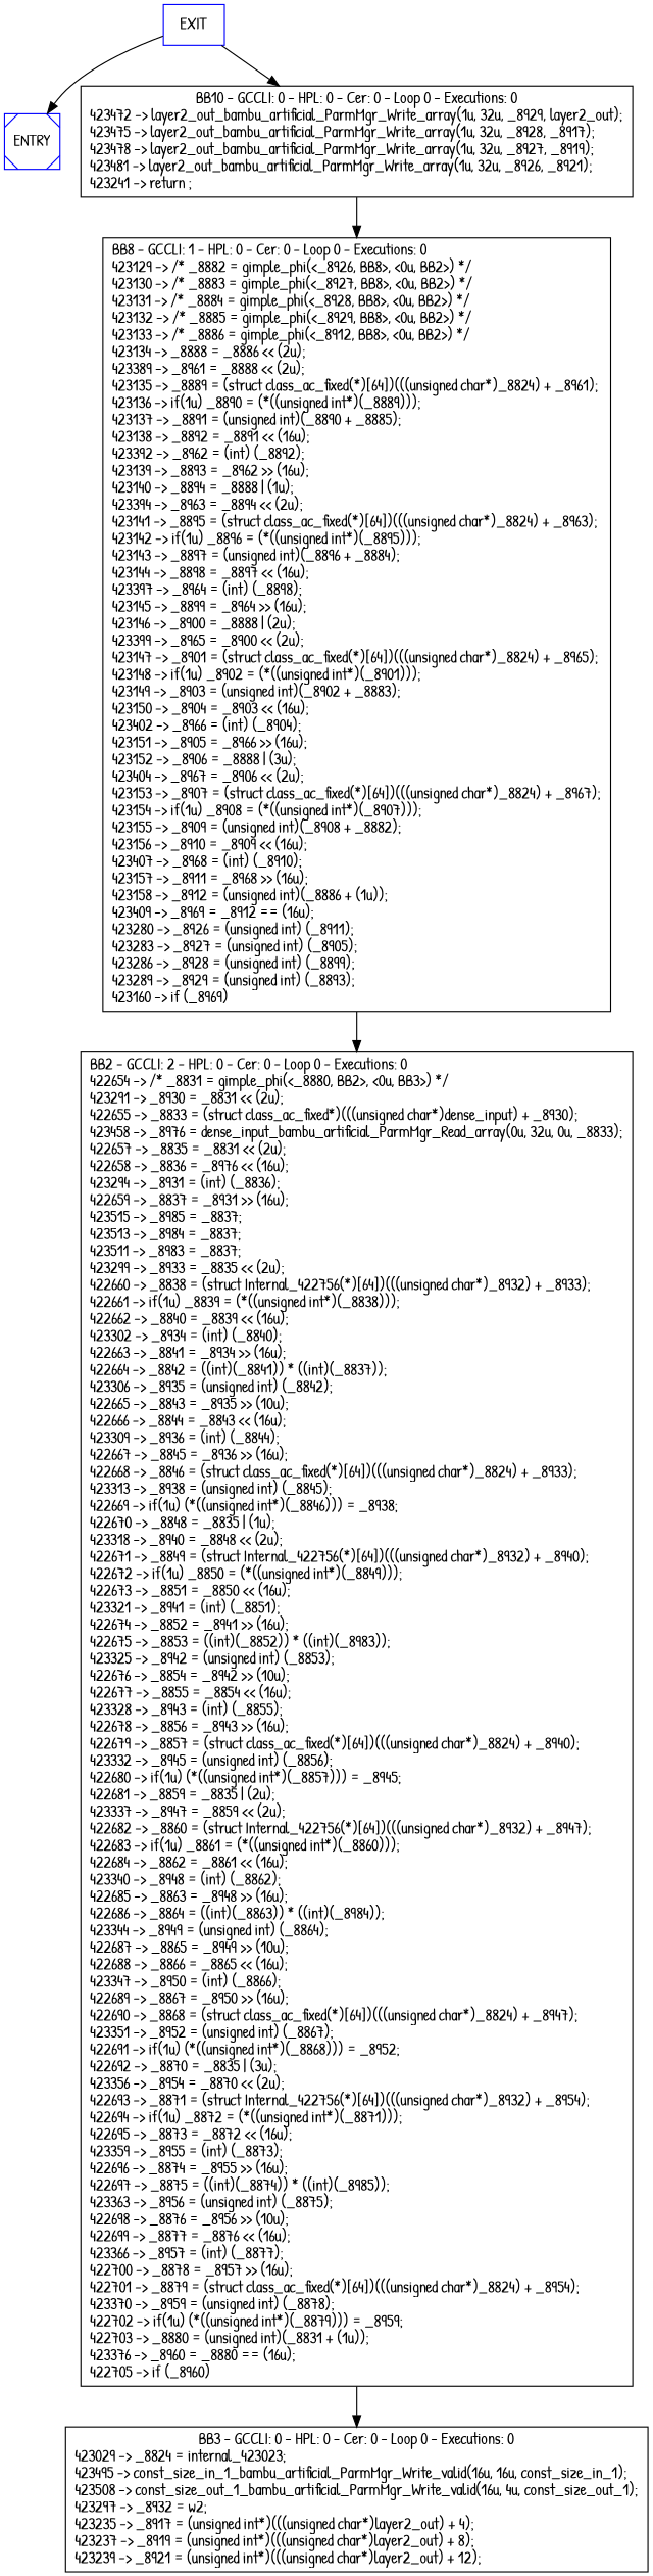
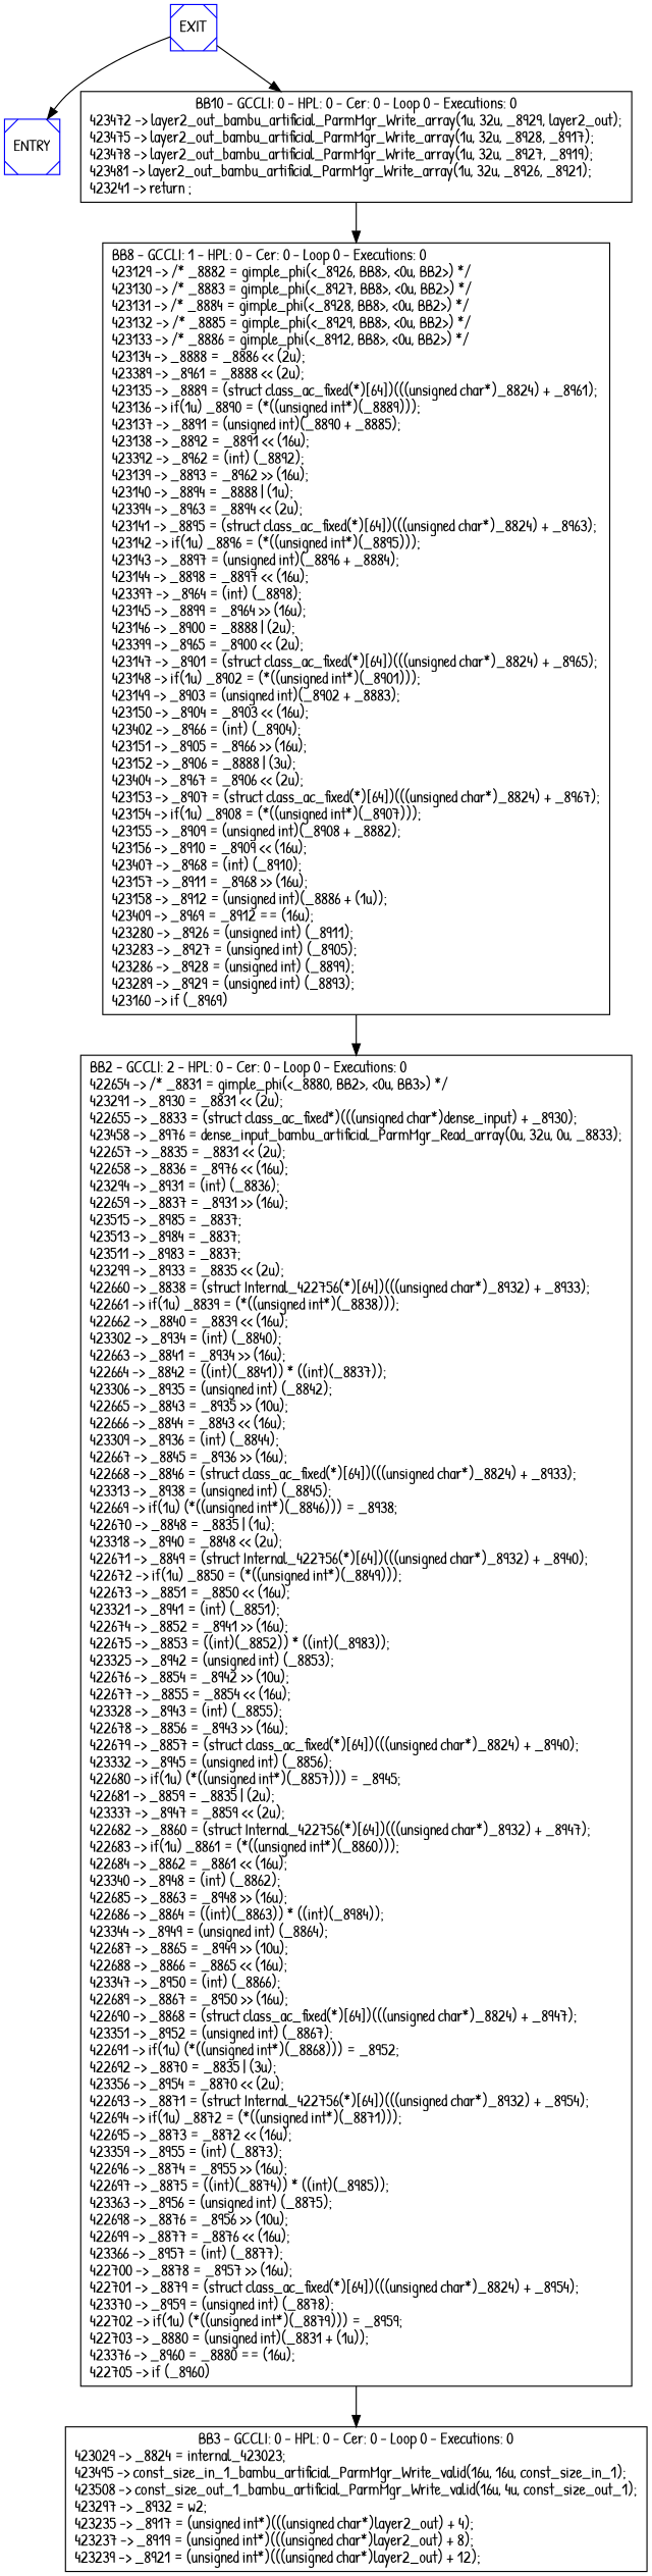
  digraph {
    fontname="Patrick Hand"
    node [shape=box fontname="Patrick Hand"]
    edge [fontcolor=blue fontname="Patrick Hand"]
    n1 [color=blue label=ENTRY shape=Msquare]
-   n2 [color=blue label=EXIT]
+   n2 [color=blue label=EXIT shape=Msquare]
    n3 [label="BB10 - GCCLI: 0 - HPL: 0 - Cer: 0 - Loop 0 - Executions: 0\n423472 -> layer2_out_bambu_artificial_ParmMgr_Write_array(1u, 32u, _8929, layer2_out);\l423475 -> layer2_out_bambu_artificial_ParmMgr_Write_array(1u, 32u, _8928, _8917);\l423478 -> layer2_out_bambu_artificial_ParmMgr_Write_array(1u, 32u, _8927, _8919);\l423481 -> layer2_out_bambu_artificial_ParmMgr_Write_array(1u, 32u, _8926, _8921);\l423241 -> return ;\l"]
    n4 [label="BB2 - GCCLI: 2 - HPL: 0 - Cer: 0 - Loop 0 - Executions: 0\l422654 -> /* _8831 = gimple_phi(<_8880, BB2>, <0u, BB3>) */\l423291 -> _8930 = _8831 << (2u);\l422655 -> _8833 = (struct class_ac_fixed*)(((unsigned char*)dense_input) + _8930);\l423458 -> _8976 = dense_input_bambu_artificial_ParmMgr_Read_array(0u, 32u, 0u, _8833);\l422657 -> _8835 = _8831 << (2u);\l422658 -> _8836 = _8976 << (16u);\l423294 -> _8931 = (int) (_8836);\l422659 -> _8837 = _8931 >> (16u);\l423515 -> _8985 = _8837;\l423513 -> _8984 = _8837;\l423511 -> _8983 = _8837;\l423299 -> _8933 = _8835 << (2u);\l422660 -> _8838 = (struct Internal_422756(*)[64])(((unsigned char*)_8932) + _8933);\l422661 -> if(1u) _8839 = (*((unsigned int*)(_8838)));\l422662 -> _8840 = _8839 << (16u);\l423302 -> _8934 = (int) (_8840);\l422663 -> _8841 = _8934 >> (16u);\l422664 -> _8842 = ((int)(_8841)) * ((int)(_8837));\l423306 -> _8935 = (unsigned int) (_8842);\l422665 -> _8843 = _8935 >> (10u);\l422666 -> _8844 = _8843 << (16u);\l423309 -> _8936 = (int) (_8844);\l422667 -> _8845 = _8936 >> (16u);\l422668 -> _8846 = (struct class_ac_fixed(*)[64])(((unsigned char*)_8824) + _8933);\l423313 -> _8938 = (unsigned int) (_8845);\l422669 -> if(1u) (*((unsigned int*)(_8846))) = _8938;\l422670 -> _8848 = _8835 | (1u);\l423318 -> _8940 = _8848 << (2u);\l422671 -> _8849 = (struct Internal_422756(*)[64])(((unsigned char*)_8932) + _8940);\l422672 -> if(1u) _8850 = (*((unsigned int*)(_8849)));\l422673 -> _8851 = _8850 << (16u);\l423321 -> _8941 = (int) (_8851);\l422674 -> _8852 = _8941 >> (16u);\l422675 -> _8853 = ((int)(_8852)) * ((int)(_8983));\l423325 -> _8942 = (unsigned int) (_8853);\l422676 -> _8854 = _8942 >> (10u);\l422677 -> _8855 = _8854 << (16u);\l423328 -> _8943 = (int) (_8855);\l422678 -> _8856 = _8943 >> (16u);\l422679 -> _8857 = (struct class_ac_fixed(*)[64])(((unsigned char*)_8824) + _8940);\l423332 -> _8945 = (unsigned int) (_8856);\l422680 -> if(1u) (*((unsigned int*)(_8857))) = _8945;\l422681 -> _8859 = _8835 | (2u);\l423337 -> _8947 = _8859 << (2u);\l422682 -> _8860 = (struct Internal_422756(*)[64])(((unsigned char*)_8932) + _8947);\l422683 -> if(1u) _8861 = (*((unsigned int*)(_8860)));\l422684 -> _8862 = _8861 << (16u);\l423340 -> _8948 = (int) (_8862);\l422685 -> _8863 = _8948 >> (16u);\l422686 -> _8864 = ((int)(_8863)) * ((int)(_8984));\l423344 -> _8949 = (unsigned int) (_8864);\l422687 -> _8865 = _8949 >> (10u);\l422688 -> _8866 = _8865 << (16u);\l423347 -> _8950 = (int) (_8866);\l422689 -> _8867 = _8950 >> (16u);\l422690 -> _8868 = (struct class_ac_fixed(*)[64])(((unsigned char*)_8824) + _8947);\l423351 -> _8952 = (unsigned int) (_8867);\l422691 -> if(1u) (*((unsigned int*)(_8868))) = _8952;\l422692 -> _8870 = _8835 | (3u);\l423356 -> _8954 = _8870 << (2u);\l422693 -> _8871 = (struct Internal_422756(*)[64])(((unsigned char*)_8932) + _8954);\l422694 -> if(1u) _8872 = (*((unsigned int*)(_8871)));\l422695 -> _8873 = _8872 << (16u);\l423359 -> _8955 = (int) (_8873);\l422696 -> _8874 = _8955 >> (16u);\l422697 -> _8875 = ((int)(_8874)) * ((int)(_8985));\l423363 -> _8956 = (unsigned int) (_8875);\l422698 -> _8876 = _8956 >> (10u);\l422699 -> _8877 = _8876 << (16u);\l423366 -> _8957 = (int) (_8877);\l422700 -> _8878 = _8957 >> (16u);\l422701 -> _8879 = (struct class_ac_fixed(*)[64])(((unsigned char*)_8824) + _8954);\l423370 -> _8959 = (unsigned int) (_8878);\l422702 -> if(1u) (*((unsigned int*)(_8879))) = _8959;\l422703 -> _8880 = (unsigned int)(_8831 + (1u));\l423376 -> _8960 = _8880 == (16u);\l422705 -> if (_8960)\l"]
    n5 [label="BB3 - GCCLI: 0 - HPL: 0 - Cer: 0 - Loop 0 - Executions: 0\n423029 -> _8824 = internal_423023;\l423495 -> const_size_in_1_bambu_artificial_ParmMgr_Write_valid(16u, 16u, const_size_in_1);\l423508 -> const_size_out_1_bambu_artificial_ParmMgr_Write_valid(16u, 4u, const_size_out_1);\l423297 -> _8932 = w2;\l423235 -> _8917 = (unsigned int*)(((unsigned char*)layer2_out) + 4);\l423237 -> _8919 = (unsigned int*)(((unsigned char*)layer2_out) + 8);\l423239 -> _8921 = (unsigned int*)(((unsigned char*)layer2_out) + 12);\l"]
    n6 [label="BB8 - GCCLI: 1 - HPL: 0 - Cer: 0 - Loop 0 - Executions: 0\l423129 -> /* _8882 = gimple_phi(<_8926, BB8>, <0u, BB2>) */\l423130 -> /* _8883 = gimple_phi(<_8927, BB8>, <0u, BB2>) */\l423131 -> /* _8884 = gimple_phi(<_8928, BB8>, <0u, BB2>) */\l423132 -> /* _8885 = gimple_phi(<_8929, BB8>, <0u, BB2>) */\l423133 -> /* _8886 = gimple_phi(<_8912, BB8>, <0u, BB2>) */\l423134 -> _8888 = _8886 << (2u);\l423389 -> _8961 = _8888 << (2u);\l423135 -> _8889 = (struct class_ac_fixed(*)[64])(((unsigned char*)_8824) + _8961);\l423136 -> if(1u) _8890 = (*((unsigned int*)(_8889)));\l423137 -> _8891 = (unsigned int)(_8890 + _8885);\l423138 -> _8892 = _8891 << (16u);\l423392 -> _8962 = (int) (_8892);\l423139 -> _8893 = _8962 >> (16u);\l423140 -> _8894 = _8888 | (1u);\l423394 -> _8963 = _8894 << (2u);\l423141 -> _8895 = (struct class_ac_fixed(*)[64])(((unsigned char*)_8824) + _8963);\l423142 -> if(1u) _8896 = (*((unsigned int*)(_8895)));\l423143 -> _8897 = (unsigned int)(_8896 + _8884);\l423144 -> _8898 = _8897 << (16u);\l423397 -> _8964 = (int) (_8898);\l423145 -> _8899 = _8964 >> (16u);\l423146 -> _8900 = _8888 | (2u);\l423399 -> _8965 = _8900 << (2u);\l423147 -> _8901 = (struct class_ac_fixed(*)[64])(((unsigned char*)_8824) + _8965);\l423148 -> if(1u) _8902 = (*((unsigned int*)(_8901)));\l423149 -> _8903 = (unsigned int)(_8902 + _8883);\l423150 -> _8904 = _8903 << (16u);\l423402 -> _8966 = (int) (_8904);\l423151 -> _8905 = _8966 >> (16u);\l423152 -> _8906 = _8888 | (3u);\l423404 -> _8967 = _8906 << (2u);\l423153 -> _8907 = (struct class_ac_fixed(*)[64])(((unsigned char*)_8824) + _8967);\l423154 -> if(1u) _8908 = (*((unsigned int*)(_8907)));\l423155 -> _8909 = (unsigned int)(_8908 + _8882);\l423156 -> _8910 = _8909 << (16u);\l423407 -> _8968 = (int) (_8910);\l423157 -> _8911 = _8968 >> (16u);\l423158 -> _8912 = (unsigned int)(_8886 + (1u));\l423409 -> _8969 = _8912 == (16u);\l423280 -> _8926 = (unsigned int) (_8911);\l423283 -> _8927 = (unsigned int) (_8905);\l423286 -> _8928 = (unsigned int) (_8899);\l423289 -> _8929 = (unsigned int) (_8893);\l423160 -> if (_8969)\l"]
    n2 -> n1
    n2 -> n3
    n3 -> n6
    n4 -> n5
    n6 -> n4
  }
